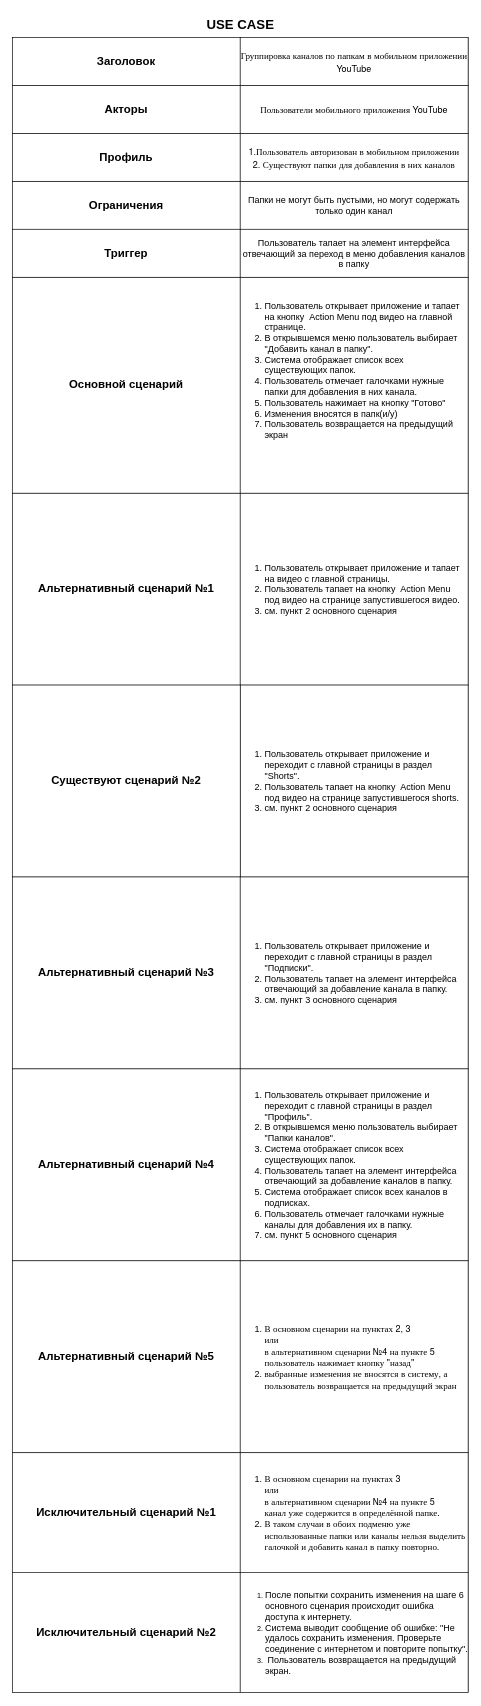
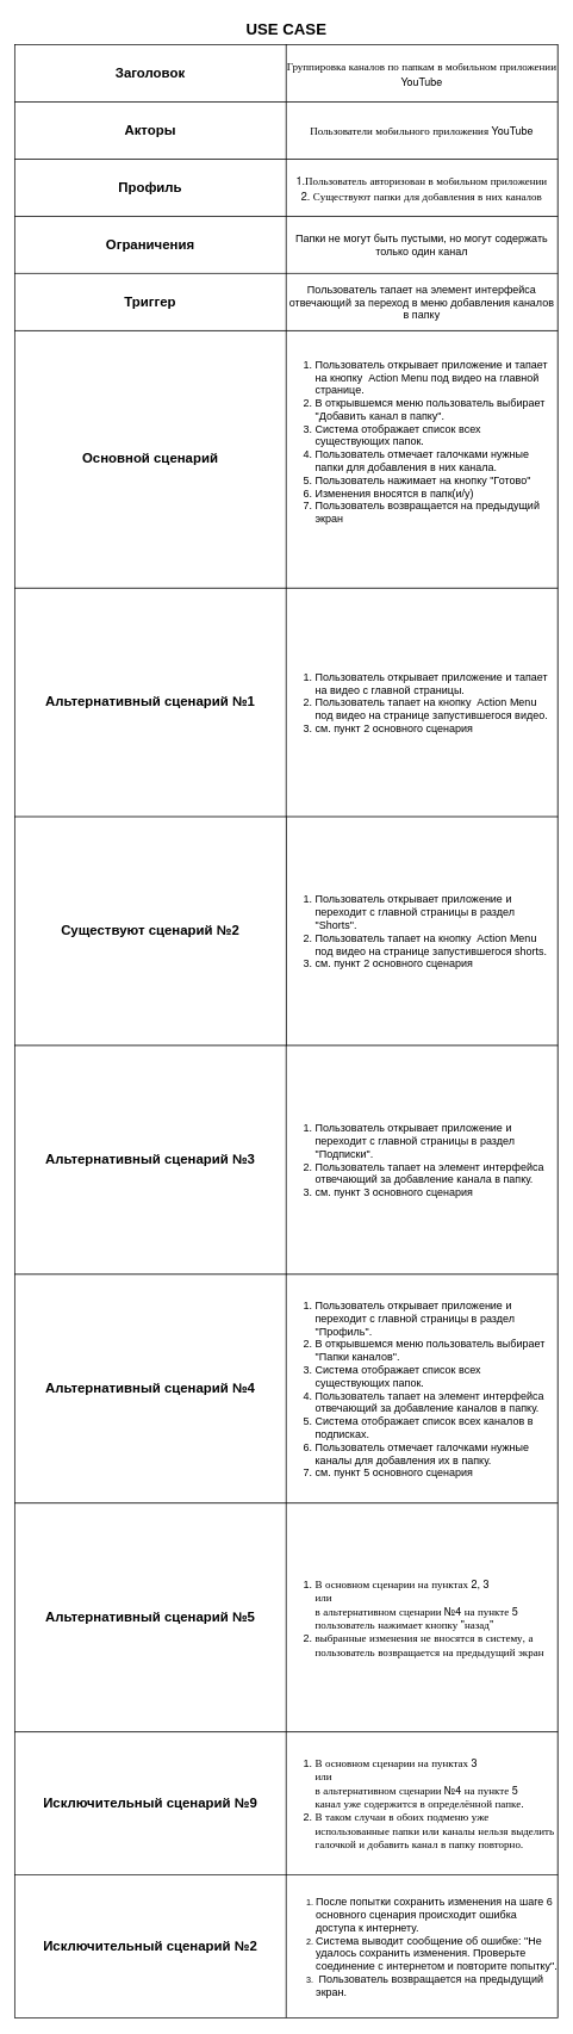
  <mxCell id="0" />
  <mxCell id="1" parent="0" />
  <mxCell id="2" value="" style="rounded=0;whiteSpace=wrap;html=1;" parent="1" vertex="1"><mxGeometry x="20" y="61" width="760" height="2760" as="geometry" /></mxCell>
  <mxCell id="3" value="&lt;b&gt;&lt;font style=&quot;font-size: 22px;&quot;&gt;USE CASE&lt;/font&gt;&lt;/b&gt;" style="text;html=1;align=center;verticalAlign=middle;resizable=0;points=[];autosize=1;strokeColor=none;fillColor=none;" parent="1" vertex="1"><mxGeometry x="330" y="20" width="140" height="40" as="geometry" /></mxCell>
  <mxCell id="4" value="&lt;span style=&quot;font-size: 19px;&quot;&gt;&lt;b&gt;Ограничения&lt;/b&gt;&lt;/span&gt;" style="rounded=0;whiteSpace=wrap;html=1;" parent="1" vertex="1"><mxGeometry x="20" y="301" width="380" height="80" as="geometry" /></mxCell>
  <mxCell id="5" value="&lt;font style=&quot;font-size: 15px;&quot;&gt;Папки не могут быть пустыми, но могут содержать только один канал&lt;/font&gt;" style="rounded=0;whiteSpace=wrap;html=1;" parent="1" vertex="1"><mxGeometry x="400" y="301" width="380" height="80" as="geometry" /></mxCell>
  <mxCell id="6" value="&lt;span style=&quot;font-size: 19px;&quot;&gt;&lt;b&gt;Профиль&lt;/b&gt;&lt;/span&gt;" style="rounded=0;whiteSpace=wrap;html=1;" parent="1" vertex="1"><mxGeometry x="20" y="221" width="380" height="80" as="geometry" /></mxCell>
  <mxCell id="7" value="&lt;p style=&quot;margin: 0px; font-style: normal; font-variant-caps: normal; font-stretch: normal; line-height: normal; font-family: &amp;quot;Helvetica Neue&amp;quot;; font-size-adjust: none; font-kerning: auto; font-variant-alternates: normal; font-variant-ligatures: normal; font-variant-numeric: normal; font-variant-east-asian: normal; font-variant-position: normal; font-feature-settings: normal; font-optical-sizing: auto; font-variation-settings: normal;&quot;&gt;&lt;font style=&quot;font-size: 15px;&quot;&gt;1.Пользователь авторизован в мобильном приложении&lt;br&gt;2. Существуют папки для добавления в них каналов&lt;/font&gt;&lt;/p&gt;" style="rounded=0;whiteSpace=wrap;html=1;" parent="1" vertex="1"><mxGeometry x="400" y="221" width="380" height="80" as="geometry" /></mxCell>
  <mxCell id="8" value="&lt;b&gt;&lt;font style=&quot;font-size: 19px;&quot;&gt;Акторы&lt;/font&gt;&lt;/b&gt;" style="rounded=0;whiteSpace=wrap;html=1;" parent="1" vertex="1"><mxGeometry x="20" y="141" width="380" height="80" as="geometry" /></mxCell>
  <mxCell id="9" value="&lt;p style=&quot;margin: 0px; font-style: normal; font-variant-caps: normal; font-stretch: normal; line-height: normal; font-family: &amp;quot;Helvetica Neue&amp;quot;; font-size-adjust: none; font-kerning: auto; font-variant-alternates: normal; font-variant-ligatures: normal; font-variant-numeric: normal; font-variant-east-asian: normal; font-variant-position: normal; font-feature-settings: normal; font-optical-sizing: auto; font-variation-settings: normal;&quot;&gt;&lt;span style=&quot;font-size: 15px;&quot;&gt;Пользователи мобильного приложения&amp;nbsp;&lt;/span&gt;&lt;span style=&quot;font-size: 15px; background-color: initial;&quot;&gt;YouTube&lt;/span&gt;&lt;/p&gt;" style="rounded=0;whiteSpace=wrap;html=1;" parent="1" vertex="1"><mxGeometry x="400" y="141" width="380" height="80" as="geometry" /></mxCell>
  <mxCell id="10" value="&lt;b&gt;&lt;font style=&quot;font-size: 19px;&quot;&gt;Заголовок&lt;/font&gt;&lt;/b&gt;" style="rounded=0;whiteSpace=wrap;html=1;" parent="1" vertex="1"><mxGeometry x="20" y="61" width="380" height="80" as="geometry" /></mxCell>
  <mxCell id="11" value="&lt;p style=&quot;margin: 0px; font-style: normal; font-variant-caps: normal; font-stretch: normal; line-height: normal; font-family: &amp;quot;Helvetica Neue&amp;quot;; font-size-adjust: none; font-kerning: auto; font-variant-alternates: normal; font-variant-ligatures: normal; font-variant-numeric: normal; font-variant-east-asian: normal; font-variant-position: normal; font-feature-settings: normal; font-optical-sizing: auto; font-variation-settings: normal;&quot;&gt;&lt;span style=&quot;font-size: 15px;&quot;&gt;Группировка каналов по папкам в мобильном приложении YouTube&lt;/span&gt;&lt;/p&gt;" style="rounded=0;whiteSpace=wrap;html=1;" parent="1" vertex="1"><mxGeometry x="400" y="61" width="380" height="80" as="geometry" /></mxCell>
  <mxCell id="12" value="&lt;span style=&quot;font-size: 19px;&quot;&gt;&lt;b&gt;Исключительный сценарий №2&lt;/b&gt;&lt;/span&gt;" style="rounded=0;whiteSpace=wrap;html=1;" parent="1" vertex="1"><mxGeometry x="20" y="2621" width="380" height="200" as="geometry" /></mxCell>
  <mxCell id="13" value="&lt;ol&gt;&lt;li&gt;&lt;span style=&quot;font-size: 15px;&quot;&gt;После попытки сохранить изменения на шаге 6 основного сценария происходит ошибка доступа к интернету.&lt;/span&gt;&lt;/li&gt;&lt;li&gt;&lt;span style=&quot;font-size: 15px;&quot;&gt;Система выводит сообщение об ошибке: &quot;Не удалось сохранить изменения. Проверьте соединение с интернетом и повторите попытку&quot;.&lt;/span&gt;&lt;/li&gt;&lt;li&gt;&lt;span style=&quot;font-size: 15px;&quot;&gt;&amp;nbsp;&lt;/span&gt;&lt;span style=&quot;font-size: 15px;&quot;&gt;Пользователь возвращается на предыдущий экран.&lt;/span&gt;&lt;/li&gt;&lt;/ol&gt;" style="rounded=0;whiteSpace=wrap;html=1;align=left;" parent="1" vertex="1"><mxGeometry x="400" y="2621" width="380" height="200" as="geometry" /></mxCell>
  <mxCell id="14" value="&lt;span style=&quot;font-size: 19px;&quot;&gt;&lt;b&gt;Альтернативный сценарий №1&lt;/b&gt;&lt;/span&gt;" style="rounded=0;whiteSpace=wrap;html=1;" parent="1" vertex="1"><mxGeometry x="20" y="821" width="380" height="320" as="geometry" /></mxCell>
  <mxCell id="15" value="&lt;ol style=&quot;font-size: 15px;&quot;&gt;&lt;li style=&quot;text-align: left; font-size: 15px;&quot;&gt;Пользователь открывает приложение и тапает на видео с главной страницы.&lt;br&gt;&lt;/li&gt;&lt;li style=&quot;text-align: left; font-size: 15px;&quot;&gt;Пользователь тапает на кнопку&amp;nbsp;&amp;nbsp;Action Menu под видео на странице запустившегося видео.&lt;br&gt;&lt;/li&gt;&lt;li style=&quot;text-align: left; font-size: 15px;&quot;&gt;см. пункт 2 основного сценария&lt;/li&gt;&lt;/ol&gt;" style="rounded=0;whiteSpace=wrap;html=1;align=center;" parent="1" vertex="1"><mxGeometry x="400" y="821" width="380" height="320" as="geometry" /></mxCell>
  <mxCell id="16" value="&lt;span style=&quot;font-size: 19px;&quot;&gt;&lt;b&gt;Основной сценарий&lt;/b&gt;&lt;/span&gt;" style="rounded=0;whiteSpace=wrap;html=1;" parent="1" vertex="1"><mxGeometry x="20" y="461" width="380" height="360" as="geometry" /></mxCell>
  <mxCell id="17" value="&lt;ol style=&quot;font-size: 15px;&quot;&gt;&lt;br&gt;&lt;li style=&quot;text-align: left;&quot;&gt;Пользователь открывает приложение и тапает на кнопку&amp;nbsp;&amp;nbsp;Action Menu под видео на главной странице.&lt;/li&gt;&lt;li style=&quot;text-align: left;&quot;&gt;В открывшемся меню пользователь выбирает &quot;Добавить канал в папку&quot;.&lt;/li&gt;&lt;li style=&quot;text-align: left;&quot;&gt;Система отображает список всех существующих папок.&lt;/li&gt;&lt;li style=&quot;text-align: left;&quot;&gt;Пользователь отмечает галочками нужные папки для добавления в них канала.&lt;/li&gt;&lt;li style=&quot;text-align: left;&quot;&gt;Пользователь нажимает на кнопку &quot;Готово&quot;&lt;/li&gt;&lt;li style=&quot;text-align: left;&quot;&gt;Изменения вносятся в папк(и/у)&lt;/li&gt;&lt;li style=&quot;text-align: left;&quot;&gt;Пользователь возвращается на предыдущий экран&lt;/li&gt;&lt;/ol&gt;&lt;font face=&quot;Helvetica Neue&quot;&gt;&lt;span style=&quot;font-size: 15px;&quot;&gt;&lt;br&gt;&lt;/span&gt;&lt;/font&gt;&lt;ol style=&quot;font-size: 15px;&quot;&gt;&lt;br&gt;&lt;/ol&gt;" style="rounded=0;whiteSpace=wrap;html=1;" parent="1" vertex="1"><mxGeometry x="400" y="461" width="380" height="360" as="geometry" /></mxCell>
  <mxCell id="18" value="&lt;span style=&quot;font-size: 19px;&quot;&gt;&lt;b&gt;Триггер&lt;/b&gt;&lt;/span&gt;" style="rounded=0;whiteSpace=wrap;html=1;" parent="1" vertex="1"><mxGeometry x="20" y="381" width="380" height="80" as="geometry" /></mxCell>
  <mxCell id="19" value="&lt;font style=&quot;font-size: 15px;&quot;&gt;Пользователь тапает на элемент интерфейса отвечающий за переход в меню добавления каналов в папку&lt;/font&gt;" style="rounded=0;whiteSpace=wrap;html=1;" parent="1" vertex="1"><mxGeometry x="400" y="381" width="380" height="80" as="geometry" /></mxCell>
  <mxCell id="20" value="&lt;ol style=&quot;font-size: 15px;&quot;&gt;&lt;li style=&quot;text-align: left;&quot;&gt;Пользователь открывает приложение и переходит с главной страницы в раздел &quot;Shorts&quot;.&lt;br&gt;&lt;/li&gt;&lt;li style=&quot;text-align: left;&quot;&gt;Пользователь тапает на кнопку&amp;nbsp;&amp;nbsp;Action Menu под видео на странице запустившегося shorts.&lt;br&gt;&lt;/li&gt;&lt;li style=&quot;text-align: left;&quot;&gt;см. пункт 2 основного сценария&lt;/li&gt;&lt;/ol&gt;" style="rounded=0;whiteSpace=wrap;html=1;align=center;" vertex="1" parent="1"><mxGeometry x="400" y="1141" width="380" height="320" as="geometry" /></mxCell>
  <mxCell id="21" value="&lt;span style=&quot;font-size: 19px;&quot;&gt;&lt;b&gt;Существуют сценарий №2&lt;/b&gt;&lt;/span&gt;" style="rounded=0;whiteSpace=wrap;html=1;" vertex="1" parent="1"><mxGeometry x="20" y="1141" width="380" height="320" as="geometry" /></mxCell>
  <mxCell id="22" value="&lt;span style=&quot;font-size: 19px;&quot;&gt;&lt;b&gt;Альтернативный сценарий №3&lt;/b&gt;&lt;/span&gt;" style="rounded=0;whiteSpace=wrap;html=1;" vertex="1" parent="1"><mxGeometry x="20" y="1461" width="380" height="320" as="geometry" /></mxCell>
  <mxCell id="23" value="&lt;ol style=&quot;font-size: 15px;&quot;&gt;&lt;li style=&quot;text-align: left;&quot;&gt;Пользователь открывает приложение и переходит с главной страницы в раздел &quot;Подписки&quot;.&lt;br&gt;&lt;/li&gt;&lt;li style=&quot;text-align: left;&quot;&gt;Пользователь тапает на элемент интерфейса отвечающий за добавление канала в папку.&lt;br&gt;&lt;/li&gt;&lt;li style=&quot;text-align: left;&quot;&gt;см. пункт 3 основного сценария&lt;/li&gt;&lt;/ol&gt;" style="rounded=0;whiteSpace=wrap;html=1;align=center;" vertex="1" parent="1"><mxGeometry x="400" y="1461" width="380" height="320" as="geometry" /></mxCell>
  <mxCell id="24" value="&lt;span style=&quot;font-size: 19px;&quot;&gt;&lt;b&gt;Альтернативный сценарий №4&lt;/b&gt;&lt;/span&gt;" style="rounded=0;whiteSpace=wrap;html=1;" vertex="1" parent="1"><mxGeometry x="20" y="1781" width="380" height="320" as="geometry" /></mxCell>
  <mxCell id="25" value="&lt;ol style=&quot;font-size: 15px;&quot;&gt;&lt;li style=&quot;text-align: left;&quot;&gt;Пользователь открывает приложение и переходит с главной страницы в раздел &quot;Профиль&quot;.&lt;br&gt;&lt;/li&gt;&lt;li style=&quot;text-align: left;&quot;&gt;В открывшемся меню пользователь выбирает &quot;Папки каналов&quot;.&lt;/li&gt;&lt;li style=&quot;text-align: left;&quot;&gt;Система отображает список всех существующих папок.&lt;/li&gt;&lt;li style=&quot;text-align: left;&quot;&gt;Пользователь тапает на элемент интерфейса отвечающий за добавление каналов в папку.&lt;/li&gt;&lt;li style=&quot;text-align: left;&quot;&gt;Система отображает список всех каналов в подписках.&lt;/li&gt;&lt;li style=&quot;text-align: left;&quot;&gt;Пользователь отмечает галочками нужные каналы для добавления их в папку.&lt;/li&gt;&lt;li style=&quot;text-align: left;&quot;&gt;см. пункт 5 основного сценария&lt;/li&gt;&lt;/ol&gt;" style="rounded=0;whiteSpace=wrap;html=1;align=center;" vertex="1" parent="1"><mxGeometry x="400" y="1781" width="380" height="320" as="geometry" /></mxCell>
  <mxCell id="26" value="&lt;span style=&quot;font-size: 19px;&quot;&gt;&lt;b&gt;Альтернативный сценарий №5&lt;/b&gt;&lt;/span&gt;" style="rounded=0;whiteSpace=wrap;html=1;" vertex="1" parent="1"><mxGeometry x="20" y="2101" width="380" height="320" as="geometry" /></mxCell>
  <mxCell id="27" value="&lt;ol style=&quot;font-size: 15px;&quot;&gt;&lt;li style=&quot;text-align: left; font-size: 15px;&quot;&gt;&lt;font face=&quot;Helvetica Neue&quot;&gt;В основном сценарии на пунктах 2, 3&lt;br&gt;или&lt;br&gt;в альтернативном сценарии №4 на пункте 5 &lt;br&gt;пользователь нажимает кнопку &quot;назад&quot;&lt;/font&gt;&lt;/li&gt;&lt;li style=&quot;text-align: left; font-size: 15px;&quot;&gt;&lt;font face=&quot;Helvetica Neue&quot;&gt;выбранные изменения не вносятся в систему, а пользователь возвращается на предыдущий экран&lt;/font&gt;&lt;/li&gt;&lt;/ol&gt;" style="rounded=0;whiteSpace=wrap;html=1;align=center;" vertex="1" parent="1"><mxGeometry x="400" y="2101" width="380" height="320" as="geometry" /></mxCell>
- <mxCell id="28" value="&lt;span style=&quot;font-size: 19px;&quot;&gt;&lt;b&gt;Исключительный сценарий №1&lt;/b&gt;&lt;/span&gt;" style="rounded=0;whiteSpace=wrap;html=1;" vertex="1" parent="1"><mxGeometry x="20" y="2421" width="380" height="200" as="geometry" /></mxCell>
+ <mxCell id="28" value="&lt;span style=&quot;font-size: 19px;&quot;&gt;&lt;b&gt;Исключительный сценарий №9&lt;/b&gt;&lt;/span&gt;" style="rounded=0;whiteSpace=wrap;html=1;" vertex="1" parent="1"><mxGeometry x="20" y="2421" width="380" height="200" as="geometry" /></mxCell>
  <mxCell id="29" value="&lt;ol&gt;&lt;li style=&quot;text-align: left; font-size: 15px;&quot;&gt;&lt;font face=&quot;Helvetica Neue&quot;&gt;В основном сценарии на пунктах 3&lt;br&gt;или&lt;br&gt;в альтернативном сценарии №4 на пункте 5&lt;br&gt;канал уже содержится в определённой папке.&lt;/font&gt;&lt;/li&gt;&lt;li style=&quot;text-align: left; font-size: 15px;&quot;&gt;&lt;font face=&quot;Helvetica Neue&quot;&gt;В таком случаи в обоих подменю уже использованные папки или каналы нельзя выделить галочкой и добавить канал в папку повторно.&lt;/font&gt;&lt;/li&gt;&lt;/ol&gt;" style="rounded=0;whiteSpace=wrap;html=1;" vertex="1" parent="1"><mxGeometry x="400" y="2421" width="380" height="200" as="geometry" /></mxCell>
